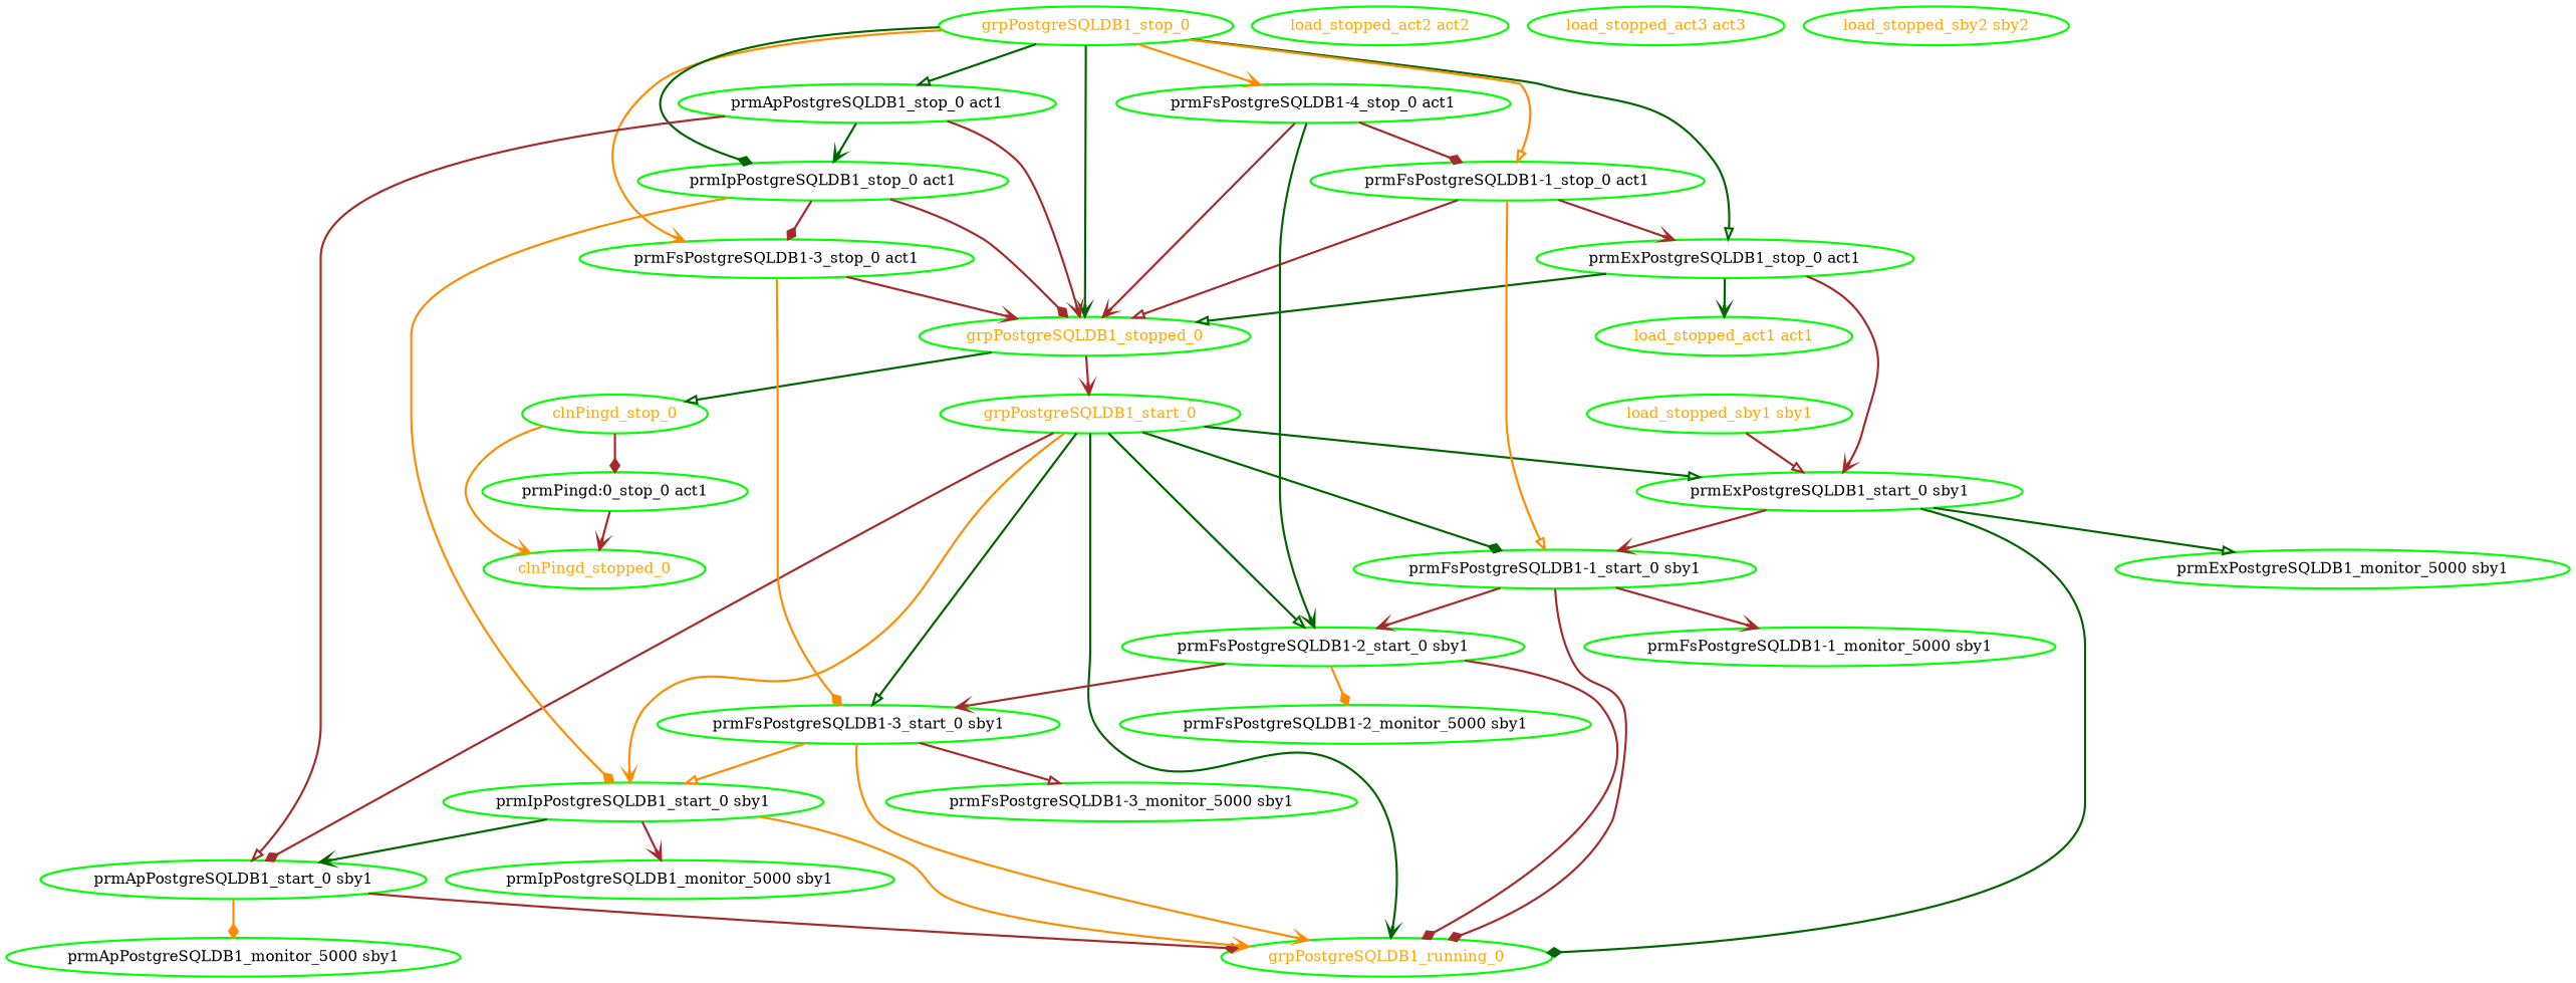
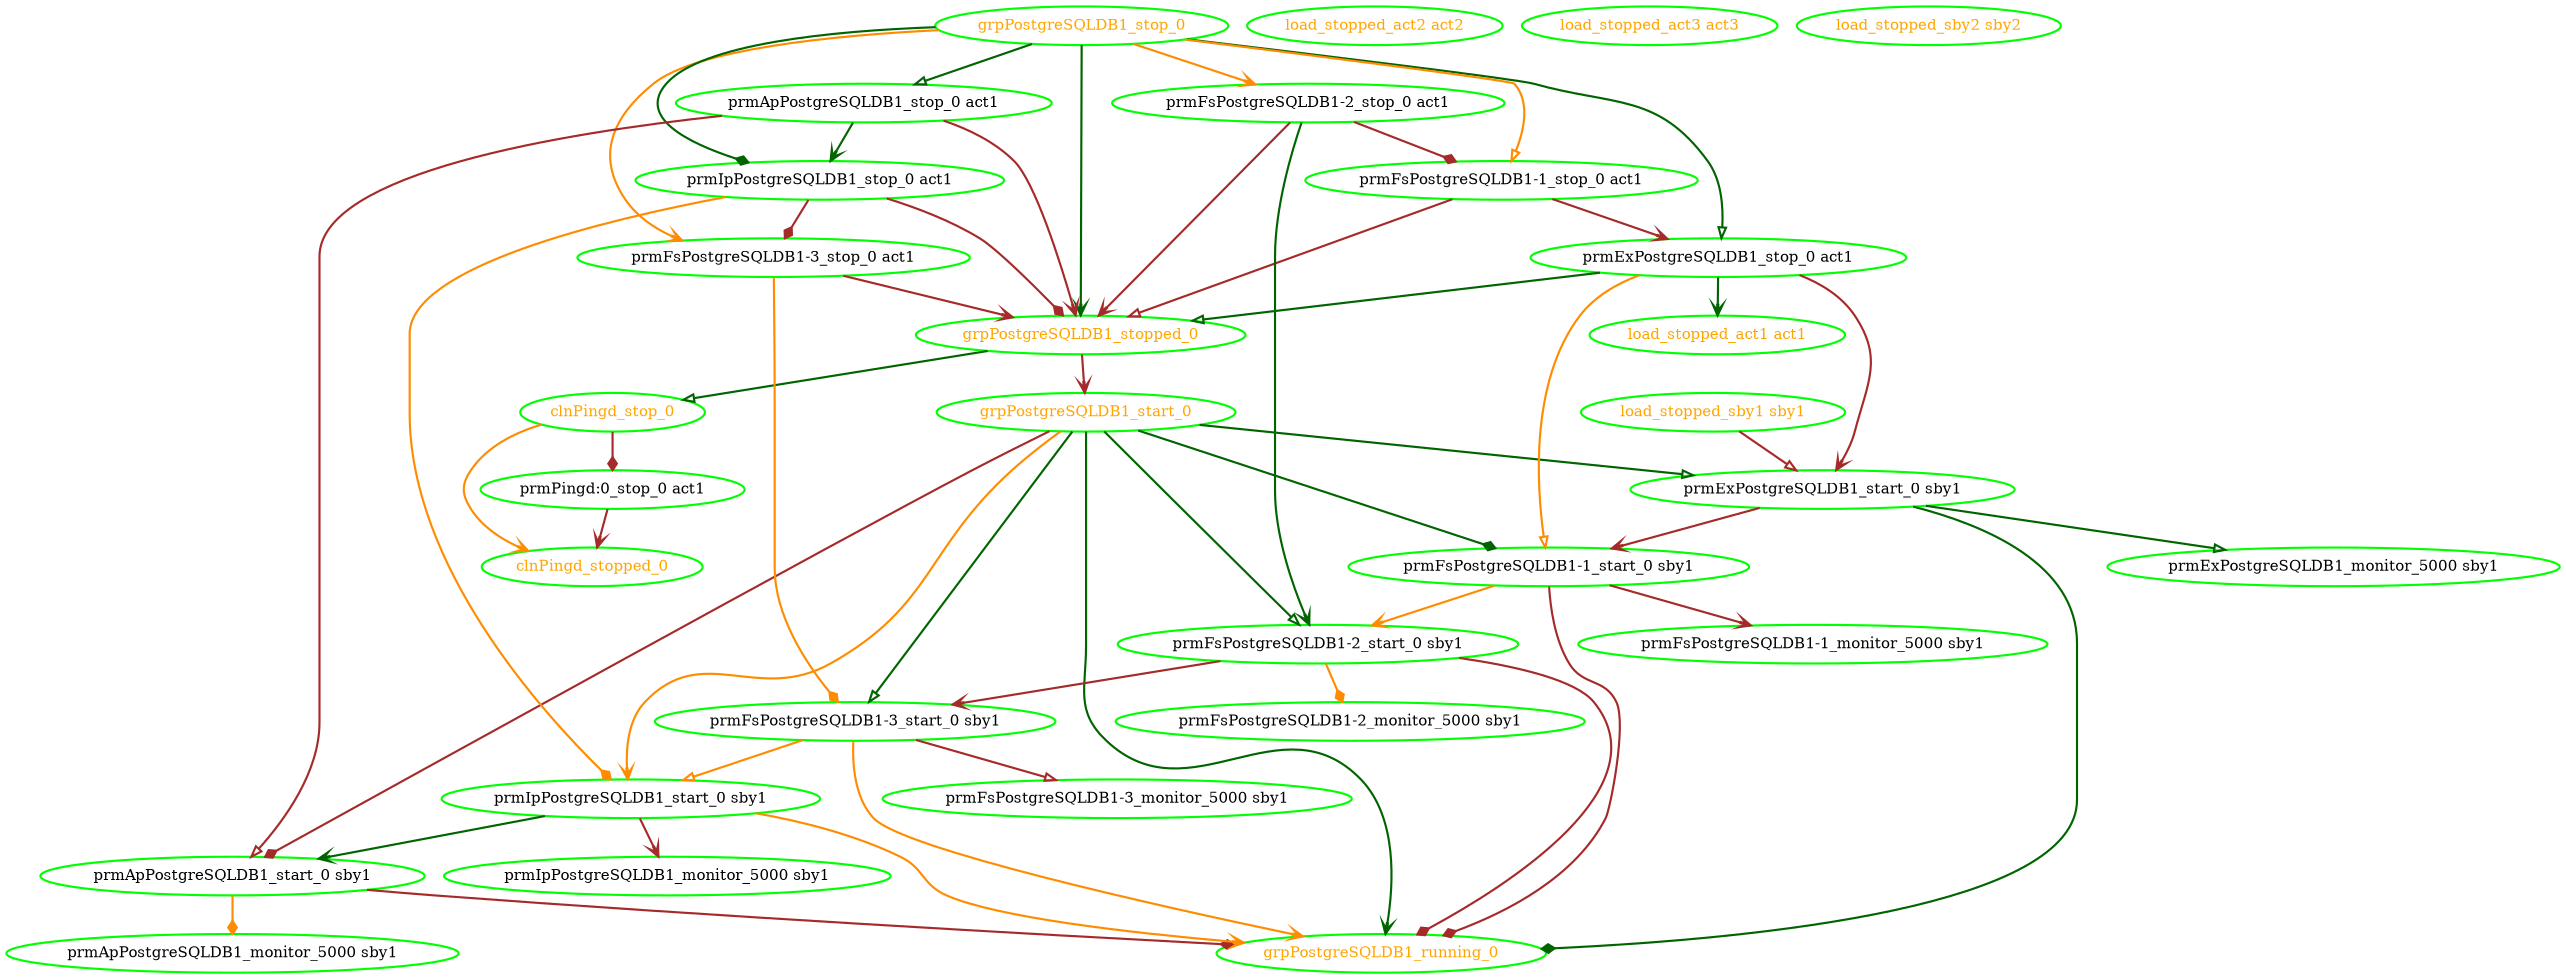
  digraph {
    node [color=green fontcolor=black style=bold]
    edge [arrowhead=vee color=brown style=bold]
    clnPingd_stop_0 [fontcolor=orange]
    clnPingd_stopped_0 [fontcolor=orange]
    "prmPingd:0_stop_0 act1"
    grpPostgreSQLDB1_running_0 [fontcolor=orange]
    grpPostgreSQLDB1_start_0 [fontcolor=orange]
    "prmApPostgreSQLDB1_start_0 sby1"
    "prmExPostgreSQLDB1_start_0 sby1"
    "prmFsPostgreSQLDB1-1_start_0 sby1"
    "prmFsPostgreSQLDB1-2_start_0 sby1"
    "prmFsPostgreSQLDB1-3_start_0 sby1"
    "prmIpPostgreSQLDB1_start_0 sby1"
    "prmApPostgreSQLDB1_monitor_5000 sby1"
    "prmExPostgreSQLDB1_monitor_5000 sby1"
    "prmFsPostgreSQLDB1-1_monitor_5000 sby1"
    "prmFsPostgreSQLDB1-2_monitor_5000 sby1"
    "prmFsPostgreSQLDB1-3_monitor_5000 sby1"
    "prmIpPostgreSQLDB1_monitor_5000 sby1"
    grpPostgreSQLDB1_stop_0 [fontcolor=orange]
    grpPostgreSQLDB1_stopped_0 [fontcolor=orange]
    "prmApPostgreSQLDB1_stop_0 act1"
    "prmExPostgreSQLDB1_stop_0 act1"
    "prmFsPostgreSQLDB1-1_stop_0 act1"
-   "prmFsPostgreSQLDB1-2_stop_0 act1" [label="prmFsPostgreSQLDB1-4_stop_0 act1"]
+   "prmFsPostgreSQLDB1-2_stop_0 act1"
    "prmFsPostgreSQLDB1-3_stop_0 act1"
    "prmIpPostgreSQLDB1_stop_0 act1"
    "load_stopped_act1 act1" [fontcolor=orange]
    "load_stopped_act2 act2" [fontcolor=orange]
    "load_stopped_act3 act3" [fontcolor=orange]
    "load_stopped_sby1 sby1" [fontcolor=orange]
    "load_stopped_sby2 sby2" [fontcolor=orange]
    clnPingd_stop_0 -> clnPingd_stopped_0 [color=darkorange]
    clnPingd_stop_0 -> "prmPingd:0_stop_0 act1" [arrowhead=diamond]
    "prmPingd:0_stop_0 act1" -> clnPingd_stopped_0
    grpPostgreSQLDB1_start_0 -> grpPostgreSQLDB1_running_0 [color=darkgreen]
    grpPostgreSQLDB1_start_0 -> "prmApPostgreSQLDB1_start_0 sby1" [arrowhead=diamond]
    grpPostgreSQLDB1_start_0 -> "prmExPostgreSQLDB1_start_0 sby1" [arrowhead=onormal color=darkgreen]
    grpPostgreSQLDB1_start_0 -> "prmFsPostgreSQLDB1-1_start_0 sby1" [arrowhead=diamond color=darkgreen]
    grpPostgreSQLDB1_start_0 -> "prmFsPostgreSQLDB1-2_start_0 sby1" [arrowhead=onormal color=darkgreen]
    grpPostgreSQLDB1_start_0 -> "prmFsPostgreSQLDB1-3_start_0 sby1" [arrowhead=onormal color=darkgreen]
    grpPostgreSQLDB1_start_0 -> "prmIpPostgreSQLDB1_start_0 sby1" [color=darkorange]
    "prmApPostgreSQLDB1_start_0 sby1" -> grpPostgreSQLDB1_running_0 [arrowhead=diamond]
    "prmApPostgreSQLDB1_start_0 sby1" -> "prmApPostgreSQLDB1_monitor_5000 sby1" [arrowhead=diamond color=darkorange]
    "prmExPostgreSQLDB1_start_0 sby1" -> grpPostgreSQLDB1_running_0 [arrowhead=diamond color=darkgreen]
    "prmExPostgreSQLDB1_start_0 sby1" -> "prmFsPostgreSQLDB1-1_start_0 sby1"
    "prmExPostgreSQLDB1_start_0 sby1" -> "prmExPostgreSQLDB1_monitor_5000 sby1" [arrowhead=onormal color=darkgreen]
    "prmFsPostgreSQLDB1-1_start_0 sby1" -> grpPostgreSQLDB1_running_0 [arrowhead=diamond]
-   "prmFsPostgreSQLDB1-1_start_0 sby1" -> "prmFsPostgreSQLDB1-2_start_0 sby1"
+   "prmFsPostgreSQLDB1-1_start_0 sby1" -> "prmFsPostgreSQLDB1-2_start_0 sby1" [color=darkorange]
    "prmFsPostgreSQLDB1-1_start_0 sby1" -> "prmFsPostgreSQLDB1-1_monitor_5000 sby1"
    "prmFsPostgreSQLDB1-2_start_0 sby1" -> grpPostgreSQLDB1_running_0 [arrowhead=diamond]
    "prmFsPostgreSQLDB1-2_start_0 sby1" -> "prmFsPostgreSQLDB1-3_start_0 sby1"
    "prmFsPostgreSQLDB1-2_start_0 sby1" -> "prmFsPostgreSQLDB1-2_monitor_5000 sby1" [arrowhead=diamond color=darkorange]
    "prmFsPostgreSQLDB1-3_start_0 sby1" -> grpPostgreSQLDB1_running_0 [color=darkorange]
    "prmFsPostgreSQLDB1-3_start_0 sby1" -> "prmIpPostgreSQLDB1_start_0 sby1" [arrowhead=onormal color=darkorange]
    "prmFsPostgreSQLDB1-3_start_0 sby1" -> "prmFsPostgreSQLDB1-3_monitor_5000 sby1" [arrowhead=onormal]
    "prmIpPostgreSQLDB1_start_0 sby1" -> grpPostgreSQLDB1_running_0 [color=darkorange]
    "prmIpPostgreSQLDB1_start_0 sby1" -> "prmApPostgreSQLDB1_start_0 sby1" [color=darkgreen]
    "prmIpPostgreSQLDB1_start_0 sby1" -> "prmIpPostgreSQLDB1_monitor_5000 sby1"
    grpPostgreSQLDB1_stop_0 -> grpPostgreSQLDB1_stopped_0 [color=darkgreen]
    grpPostgreSQLDB1_stop_0 -> "prmApPostgreSQLDB1_stop_0 act1" [arrowhead=onormal color=darkgreen]
    grpPostgreSQLDB1_stop_0 -> "prmExPostgreSQLDB1_stop_0 act1" [arrowhead=onormal color=darkgreen]
    grpPostgreSQLDB1_stop_0 -> "prmFsPostgreSQLDB1-1_stop_0 act1" [arrowhead=onormal color=darkorange]
    grpPostgreSQLDB1_stop_0 -> "prmFsPostgreSQLDB1-2_stop_0 act1" [color=darkorange]
    grpPostgreSQLDB1_stop_0 -> "prmFsPostgreSQLDB1-3_stop_0 act1" [color=darkorange]
    grpPostgreSQLDB1_stop_0 -> "prmIpPostgreSQLDB1_stop_0 act1" [arrowhead=diamond color=darkgreen]
    grpPostgreSQLDB1_stopped_0 -> clnPingd_stop_0 [arrowhead=onormal color=darkgreen]
    grpPostgreSQLDB1_stopped_0 -> grpPostgreSQLDB1_start_0
    "prmApPostgreSQLDB1_stop_0 act1" -> "prmApPostgreSQLDB1_start_0 sby1" [arrowhead=onormal]
    "prmApPostgreSQLDB1_stop_0 act1" -> grpPostgreSQLDB1_stopped_0
    "prmApPostgreSQLDB1_stop_0 act1" -> "prmIpPostgreSQLDB1_stop_0 act1" [color=darkgreen]
    "prmExPostgreSQLDB1_stop_0 act1" -> "prmExPostgreSQLDB1_start_0 sby1"
    "prmExPostgreSQLDB1_stop_0 act1" -> grpPostgreSQLDB1_stopped_0 [arrowhead=onormal color=darkgreen]
    "prmExPostgreSQLDB1_stop_0 act1" -> "load_stopped_act1 act1" [color=darkgreen]
-   "prmFsPostgreSQLDB1-1_stop_0 act1" -> "prmFsPostgreSQLDB1-1_start_0 sby1" [arrowhead=onormal color=darkorange]
+   "prmExPostgreSQLDB1_stop_0 act1" -> "prmFsPostgreSQLDB1-1_start_0 sby1" [arrowhead=onormal color=darkorange]
    "prmFsPostgreSQLDB1-1_stop_0 act1" -> grpPostgreSQLDB1_stopped_0 [arrowhead=onormal]
    "prmFsPostgreSQLDB1-1_stop_0 act1" -> "prmExPostgreSQLDB1_stop_0 act1"
    "prmFsPostgreSQLDB1-2_stop_0 act1" -> "prmFsPostgreSQLDB1-2_start_0 sby1" [color=darkgreen]
    "prmFsPostgreSQLDB1-2_stop_0 act1" -> grpPostgreSQLDB1_stopped_0
    "prmFsPostgreSQLDB1-2_stop_0 act1" -> "prmFsPostgreSQLDB1-1_stop_0 act1" [arrowhead=diamond]
    "prmFsPostgreSQLDB1-3_stop_0 act1" -> "prmFsPostgreSQLDB1-3_start_0 sby1" [arrowhead=diamond color=darkorange]
    "prmFsPostgreSQLDB1-3_stop_0 act1" -> grpPostgreSQLDB1_stopped_0
    "prmIpPostgreSQLDB1_stop_0 act1" -> "prmIpPostgreSQLDB1_start_0 sby1" [arrowhead=diamond color=darkorange]
    "prmIpPostgreSQLDB1_stop_0 act1" -> grpPostgreSQLDB1_stopped_0 [arrowhead=diamond]
    "prmIpPostgreSQLDB1_stop_0 act1" -> "prmFsPostgreSQLDB1-3_stop_0 act1" [arrowhead=diamond]
    "load_stopped_sby1 sby1" -> "prmExPostgreSQLDB1_start_0 sby1" [arrowhead=onormal]
  }
